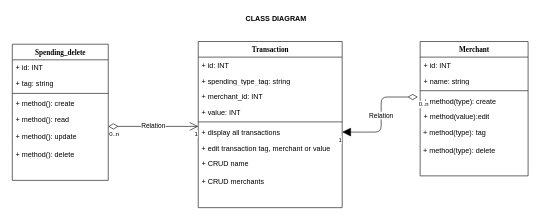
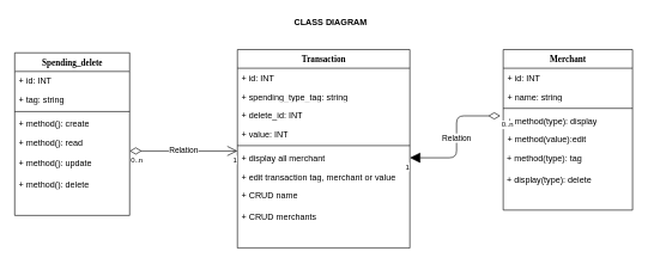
  <mxCell id="0" />
  <mxCell id="1" parent="0" />
  <mxCell id="2" value="Spending_delete" style="swimlane;html=1;fontStyle=1;align=center;verticalAlign=top;childLayout=stackLayout;horizontal=1;startSize=26;horizontalStack=0;resizeParent=1;resizeLast=0;collapsible=1;marginBottom=0;swimlaneFillColor=#ffffff;rounded=0;shadow=0;comic=0;labelBackgroundColor=none;strokeColor=#000000;strokeWidth=1;fillColor=none;fontFamily=Verdana;fontSize=12;fontColor=#000000;" parent="1" vertex="1"><mxGeometry x="20" y="73" width="160" height="227" as="geometry" /></mxCell>
  <mxCell id="3" value="+ id: INT" style="text;html=1;strokeColor=none;fillColor=none;align=left;verticalAlign=top;spacingLeft=4;spacingRight=4;whiteSpace=wrap;overflow=hidden;rotatable=0;points=[[0,0.5],[1,0.5]];portConstraint=eastwest;" parent="2" vertex="1"><mxGeometry y="26" width="160" height="26" as="geometry" /></mxCell>
  <mxCell id="4" value="+ tag: string" style="text;html=1;strokeColor=none;fillColor=none;align=left;verticalAlign=top;spacingLeft=4;spacingRight=4;whiteSpace=wrap;overflow=hidden;rotatable=0;points=[[0,0.5],[1,0.5]];portConstraint=eastwest;" parent="2" vertex="1"><mxGeometry y="52" width="160" height="26" as="geometry" /></mxCell>
  <mxCell id="5" value="" style="line;html=1;strokeWidth=1;fillColor=none;align=left;verticalAlign=middle;spacingTop=-1;spacingLeft=3;spacingRight=3;rotatable=0;labelPosition=right;points=[];portConstraint=eastwest;" parent="2" vertex="1"><mxGeometry y="78" width="160" height="8" as="geometry" /></mxCell>
  <mxCell id="6" value="+ method(): create" style="text;html=1;strokeColor=none;fillColor=none;align=left;verticalAlign=top;spacingLeft=4;spacingRight=4;whiteSpace=wrap;overflow=hidden;rotatable=0;points=[[0,0.5],[1,0.5]];portConstraint=eastwest;" parent="2" vertex="1"><mxGeometry y="86" width="160" height="26" as="geometry" /></mxCell>
  <mxCell id="7" value="+ method(): read&lt;br&gt;&lt;br&gt;+ method(): update&lt;br&gt;&lt;br&gt;+ method(): delete" style="text;html=1;strokeColor=none;fillColor=none;align=left;verticalAlign=top;spacingLeft=4;spacingRight=4;whiteSpace=wrap;overflow=hidden;rotatable=0;points=[[0,0.5],[1,0.5]];portConstraint=eastwest;" parent="2" vertex="1"><mxGeometry y="112" width="160" height="78" as="geometry" /></mxCell>
  <mxCell id="8" value="Transaction" style="swimlane;html=1;fontStyle=1;align=center;verticalAlign=top;childLayout=stackLayout;horizontal=1;startSize=26;horizontalStack=0;resizeParent=1;resizeLast=0;collapsible=1;marginBottom=0;swimlaneFillColor=#ffffff;rounded=0;shadow=0;comic=0;labelBackgroundColor=none;strokeColor=#000000;strokeWidth=1;fillColor=none;fontFamily=Verdana;fontSize=12;fontColor=#000000;" parent="1" vertex="1"><mxGeometry x="330" y="68.5" width="240" height="277" as="geometry" /></mxCell>
  <mxCell id="9" value="+ id: INT" style="text;html=1;strokeColor=none;fillColor=none;align=left;verticalAlign=top;spacingLeft=4;spacingRight=4;whiteSpace=wrap;overflow=hidden;rotatable=0;points=[[0,0.5],[1,0.5]];portConstraint=eastwest;" parent="8" vertex="1"><mxGeometry y="26" width="240" height="26" as="geometry" /></mxCell>
  <mxCell id="10" value="+ spending_type_tag: string" style="text;html=1;strokeColor=none;fillColor=none;align=left;verticalAlign=top;spacingLeft=4;spacingRight=4;whiteSpace=wrap;overflow=hidden;rotatable=0;points=[[0,0.5],[1,0.5]];portConstraint=eastwest;" parent="8" vertex="1"><mxGeometry y="52" width="240" height="26" as="geometry" /></mxCell>
- <mxCell id="11" value="+ merchant_id: INT" style="text;html=1;strokeColor=none;fillColor=none;align=left;verticalAlign=top;spacingLeft=4;spacingRight=4;whiteSpace=wrap;overflow=hidden;rotatable=0;points=[[0,0.5],[1,0.5]];portConstraint=eastwest;" parent="8" vertex="1"><mxGeometry y="78" width="240" height="26" as="geometry" /></mxCell>
+ <mxCell id="11" value="+ delete_id: INT" style="text;html=1;strokeColor=none;fillColor=none;align=left;verticalAlign=top;spacingLeft=4;spacingRight=4;whiteSpace=wrap;overflow=hidden;rotatable=0;points=[[0,0.5],[1,0.5]];portConstraint=eastwest;" parent="8" vertex="1"><mxGeometry y="78" width="240" height="26" as="geometry" /></mxCell>
  <mxCell id="12" value="+ value: INT" style="text;html=1;strokeColor=none;fillColor=none;align=left;verticalAlign=top;spacingLeft=4;spacingRight=4;whiteSpace=wrap;overflow=hidden;rotatable=0;points=[[0,0.5],[1,0.5]];portConstraint=eastwest;" parent="8" vertex="1"><mxGeometry y="104" width="240" height="26" as="geometry" /></mxCell>
  <mxCell id="13" value="" style="line;html=1;strokeWidth=1;fillColor=none;align=left;verticalAlign=middle;spacingTop=-1;spacingLeft=3;spacingRight=3;rotatable=0;labelPosition=right;points=[];portConstraint=eastwest;" parent="8" vertex="1"><mxGeometry y="130" width="240" height="8" as="geometry" /></mxCell>
- <mxCell id="14" value="+ display all transactions" style="text;html=1;strokeColor=none;fillColor=none;align=left;verticalAlign=top;spacingLeft=4;spacingRight=4;whiteSpace=wrap;overflow=hidden;rotatable=0;points=[[0,0.5],[1,0.5]];portConstraint=eastwest;" parent="8" vertex="1"><mxGeometry y="138" width="240" height="26" as="geometry" /></mxCell>
+ <mxCell id="14" value="+ display all merchant" style="text;html=1;strokeColor=none;fillColor=none;align=left;verticalAlign=top;spacingLeft=4;spacingRight=4;whiteSpace=wrap;overflow=hidden;rotatable=0;points=[[0,0.5],[1,0.5]];portConstraint=eastwest;" parent="8" vertex="1"><mxGeometry y="138" width="240" height="26" as="geometry" /></mxCell>
  <mxCell id="15" value="+ edit transaction tag, merchant or value&amp;nbsp;" style="text;html=1;strokeColor=none;fillColor=none;align=left;verticalAlign=top;spacingLeft=4;spacingRight=4;whiteSpace=wrap;overflow=hidden;rotatable=0;points=[[0,0.5],[1,0.5]];portConstraint=eastwest;" parent="8" vertex="1"><mxGeometry y="164" width="240" height="26" as="geometry" /></mxCell>
  <mxCell id="16" value="+ CRUD name&lt;br&gt;&lt;br&gt;+ CRUD merchants&lt;br&gt;" style="text;html=1;strokeColor=none;fillColor=none;align=left;verticalAlign=top;spacingLeft=4;spacingRight=4;whiteSpace=wrap;overflow=hidden;rotatable=0;points=[[0,0.5],[1,0.5]];portConstraint=eastwest;" parent="8" vertex="1"><mxGeometry y="190" width="240" height="60" as="geometry" /></mxCell>
  <mxCell id="17" value="Merchant" style="swimlane;html=1;fontStyle=1;align=center;verticalAlign=top;childLayout=stackLayout;horizontal=1;startSize=26;horizontalStack=0;resizeParent=1;resizeLast=0;collapsible=1;marginBottom=0;swimlaneFillColor=#ffffff;rounded=0;shadow=0;comic=0;labelBackgroundColor=none;strokeColor=#000000;strokeWidth=1;fillColor=none;fontFamily=Verdana;fontSize=12;fontColor=#000000;" parent="1" vertex="1"><mxGeometry x="700" y="68.5" width="180" height="224" as="geometry" /></mxCell>
  <mxCell id="18" value="+ id: INT" style="text;html=1;strokeColor=none;fillColor=none;align=left;verticalAlign=top;spacingLeft=4;spacingRight=4;whiteSpace=wrap;overflow=hidden;rotatable=0;points=[[0,0.5],[1,0.5]];portConstraint=eastwest;" parent="17" vertex="1"><mxGeometry y="26" width="180" height="26" as="geometry" /></mxCell>
  <mxCell id="19" value="+ name: string" style="text;html=1;strokeColor=none;fillColor=none;align=left;verticalAlign=top;spacingLeft=4;spacingRight=4;whiteSpace=wrap;overflow=hidden;rotatable=0;points=[[0,0.5],[1,0.5]];portConstraint=eastwest;" parent="17" vertex="1"><mxGeometry y="52" width="180" height="26" as="geometry" /></mxCell>
  <mxCell id="20" value="" style="line;html=1;strokeWidth=1;fillColor=none;align=left;verticalAlign=middle;spacingTop=-1;spacingLeft=3;spacingRight=3;rotatable=0;labelPosition=right;points=[];portConstraint=eastwest;" parent="17" vertex="1"><mxGeometry y="78" width="180" height="8" as="geometry" /></mxCell>
- <mxCell id="21" value="+ method(type): create" style="text;html=1;strokeColor=none;fillColor=none;align=left;verticalAlign=top;spacingLeft=4;spacingRight=4;whiteSpace=wrap;overflow=hidden;rotatable=0;points=[[0,0.5],[1,0.5]];portConstraint=eastwest;" parent="17" vertex="1"><mxGeometry y="86" width="180" height="26" as="geometry" /></mxCell>
+ <mxCell id="21" value="+ method(type): display" style="text;html=1;strokeColor=none;fillColor=none;align=left;verticalAlign=top;spacingLeft=4;spacingRight=4;whiteSpace=wrap;overflow=hidden;rotatable=0;points=[[0,0.5],[1,0.5]];portConstraint=eastwest;" parent="17" vertex="1"><mxGeometry y="86" width="180" height="26" as="geometry" /></mxCell>
  <mxCell id="22" value="+ method(value):edit" style="text;html=1;strokeColor=none;fillColor=none;align=left;verticalAlign=top;spacingLeft=4;spacingRight=4;whiteSpace=wrap;overflow=hidden;rotatable=0;points=[[0,0.5],[1,0.5]];portConstraint=eastwest;" parent="17" vertex="1"><mxGeometry y="112" width="180" height="26" as="geometry" /></mxCell>
  <mxCell id="23" value="&amp;nbsp;+ method(type): tag" style="text;html=1;" parent="17" vertex="1"><mxGeometry y="138" width="180" height="30" as="geometry" /></mxCell>
- <mxCell id="24" value="&amp;nbsp;+ method(type): delete" style="text;html=1;" parent="17" vertex="1"><mxGeometry y="168" width="180" height="30" as="geometry" /></mxCell>
+ <mxCell id="24" value="&amp;nbsp;+ display(type): delete" style="text;html=1;" parent="17" vertex="1"><mxGeometry y="168" width="180" height="30" as="geometry" /></mxCell>
  <mxCell id="25" value="Relation" style="endArrow=open;html=1;endSize=12;startArrow=diamondThin;startSize=14;startFill=0;edgeStyle=orthogonalEdgeStyle;" parent="1" edge="1"><mxGeometry relative="1" as="geometry"><mxPoint x="180" y="210" as="sourcePoint" /><mxPoint x="330" y="210" as="targetPoint" /></mxGeometry></mxCell>
  <mxCell id="26" value="0..n" style="resizable=0;html=1;align=left;verticalAlign=top;labelBackgroundColor=#ffffff;fontSize=10;" parent="25" connectable="0" vertex="1"><mxGeometry x="-1" relative="1" as="geometry" /></mxCell>
  <mxCell id="27" value="1" style="resizable=0;html=1;align=right;verticalAlign=top;labelBackgroundColor=#ffffff;fontSize=10;" parent="25" connectable="0" vertex="1"><mxGeometry x="1" relative="1" as="geometry" /></mxCell>
  <mxCell id="28" value="Relation" style="endArrow=block;html=1;endSize=12;startArrow=diamondThin;startSize=14;startFill=0;edgeStyle=orthogonalEdgeStyle;exitX=-0.022;exitY=0.25;exitDx=0;exitDy=0;exitPerimeter=0;entryX=1;entryY=0.5;entryDx=0;entryDy=0;" parent="1" source="21" target="14" edge="1"><mxGeometry relative="1" as="geometry"><mxPoint x="20" y="370" as="sourcePoint" /><mxPoint x="180" y="370" as="targetPoint" /></mxGeometry></mxCell>
  <mxCell id="29" value="0..n" style="resizable=0;html=1;align=left;verticalAlign=top;labelBackgroundColor=#ffffff;fontSize=10;" parent="28" connectable="0" vertex="1"><mxGeometry x="-1" relative="1" as="geometry" /></mxCell>
  <mxCell id="30" value="1" style="resizable=0;html=1;align=right;verticalAlign=top;labelBackgroundColor=#ffffff;fontSize=10;" parent="28" connectable="0" vertex="1"><mxGeometry x="1" relative="1" as="geometry" /></mxCell>
  <mxCell id="31" value="&lt;b&gt;CLASS DIAGRAM&lt;/b&gt;" style="text;html=1;strokeColor=none;fillColor=none;align=center;verticalAlign=middle;whiteSpace=wrap;rounded=0;" parent="1" vertex="1"><mxGeometry x="355" y="20" width="210" height="20" as="geometry" /></mxCell>
